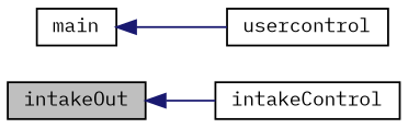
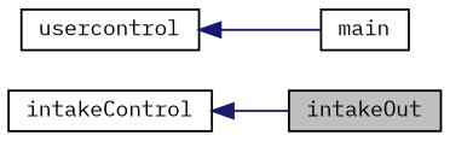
  digraph {
    fontname="IBM Plex Mono"
    rankdir=LR
    node [color=black fillcolor=white fontname="IBM Plex Mono" fontsize=10 shape=record style=filled]
    edge [color=midnightblue dir=back fontname="IBM Plex Mono" fontsize=10 labelfontname=Helvetica labelfontsize=10 style=solid]
    n1 [fillcolor=grey75 fontcolor=black height=0.2 label=intakeOut width=0.4]
    n2 [height=0.2 label=intakeControl width=0.4]
    n3 [height=0.2 label=usercontrol width=0.4]
    n4 [height=0.2 label=main width=0.4]
-   n1 -> n2
-   n4 -> n3
+   n2 -> n1
+   n3 -> n4
  }
